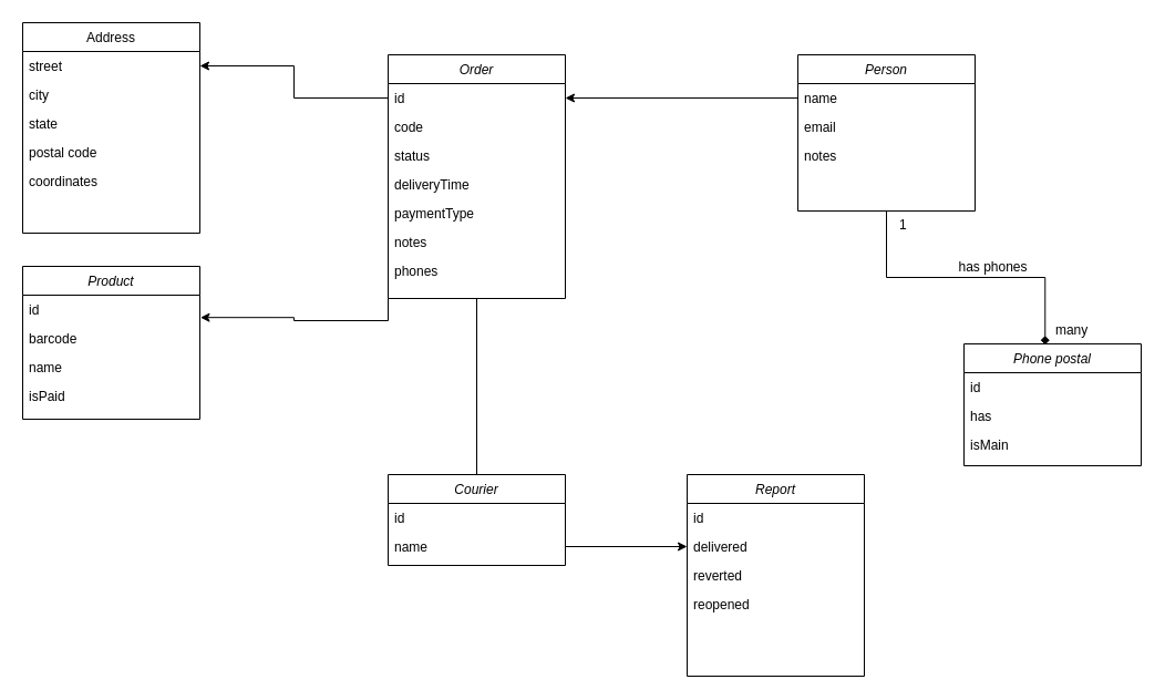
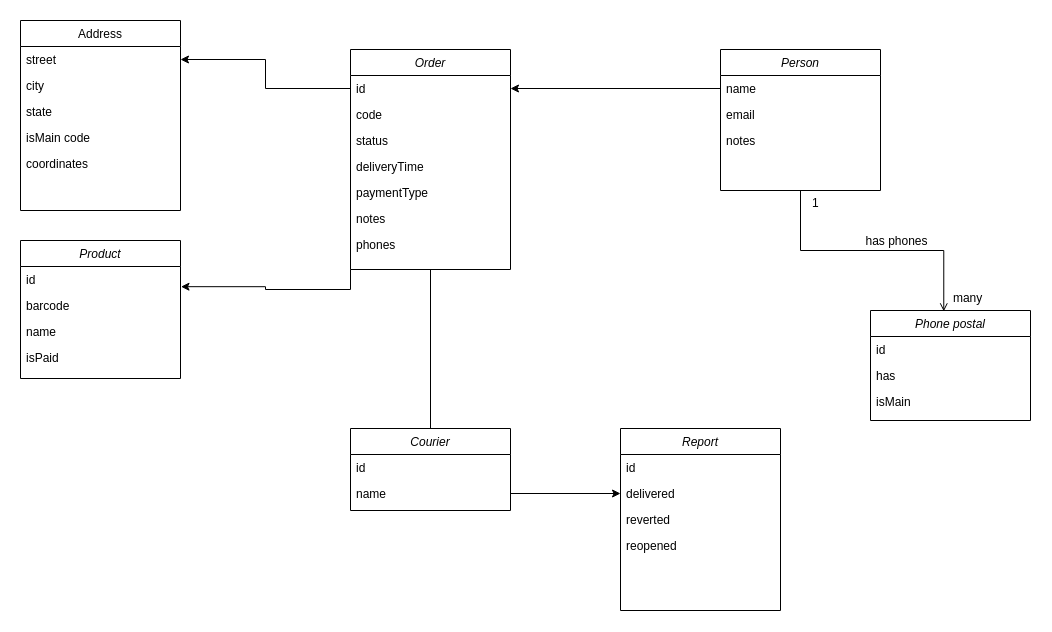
  <mxCell id="0" />
  <mxCell id="1" parent="0" />
  <mxCell id="2" value="Person" style="swimlane;fontStyle=2;align=center;verticalAlign=top;childLayout=stackLayout;horizontal=1;startSize=26;horizontalStack=0;resizeParent=1;resizeLast=0;collapsible=1;marginBottom=0;rounded=0;shadow=0;strokeWidth=1;" parent="1" vertex="1"><mxGeometry x="720" y="49" width="160" height="141" as="geometry"><mxRectangle x="230" y="140" width="160" height="26" as="alternateBounds" /></mxGeometry></mxCell>
  <mxCell id="3" value="name" style="text;align=left;verticalAlign=top;spacingLeft=4;spacingRight=4;overflow=hidden;rotatable=0;points=[[0,0.5],[1,0.5]];portConstraint=eastwest;" parent="2" vertex="1"><mxGeometry y="26" width="160" height="26" as="geometry" /></mxCell>
  <mxCell id="4" value="email" style="text;align=left;verticalAlign=top;spacingLeft=4;spacingRight=4;overflow=hidden;rotatable=0;points=[[0,0.5],[1,0.5]];portConstraint=eastwest;rounded=0;shadow=0;html=0;" parent="2" vertex="1"><mxGeometry y="52" width="160" height="26" as="geometry" /></mxCell>
  <mxCell id="5" value="notes" style="text;align=left;verticalAlign=top;spacingLeft=4;spacingRight=4;overflow=hidden;rotatable=0;points=[[0,0.5],[1,0.5]];portConstraint=eastwest;rounded=0;shadow=0;html=0;" vertex="1" parent="2"><mxGeometry y="78" width="160" height="26" as="geometry" /></mxCell>
  <mxCell id="6" value="Address" style="swimlane;fontStyle=0;align=center;verticalAlign=top;childLayout=stackLayout;horizontal=1;startSize=26;horizontalStack=0;resizeParent=1;resizeLast=0;collapsible=1;marginBottom=0;rounded=0;shadow=0;strokeWidth=1;" parent="1" vertex="1"><mxGeometry x="20" y="20" width="160" height="190" as="geometry"><mxRectangle x="550" y="140" width="160" height="26" as="alternateBounds" /></mxGeometry></mxCell>
  <mxCell id="7" value="street" style="text;align=left;verticalAlign=top;spacingLeft=4;spacingRight=4;overflow=hidden;rotatable=0;points=[[0,0.5],[1,0.5]];portConstraint=eastwest;" parent="6" vertex="1"><mxGeometry y="26" width="160" height="26" as="geometry" /></mxCell>
  <mxCell id="8" value="city" style="text;align=left;verticalAlign=top;spacingLeft=4;spacingRight=4;overflow=hidden;rotatable=0;points=[[0,0.5],[1,0.5]];portConstraint=eastwest;rounded=0;shadow=0;html=0;" parent="6" vertex="1"><mxGeometry y="52" width="160" height="26" as="geometry" /></mxCell>
  <mxCell id="9" value="state" style="text;align=left;verticalAlign=top;spacingLeft=4;spacingRight=4;overflow=hidden;rotatable=0;points=[[0,0.5],[1,0.5]];portConstraint=eastwest;rounded=0;shadow=0;html=0;" parent="6" vertex="1"><mxGeometry y="78" width="160" height="26" as="geometry" /></mxCell>
- <mxCell id="10" value="postal code" style="text;align=left;verticalAlign=top;spacingLeft=4;spacingRight=4;overflow=hidden;rotatable=0;points=[[0,0.5],[1,0.5]];portConstraint=eastwest;rounded=0;shadow=0;html=0;" parent="6" vertex="1"><mxGeometry y="104" width="160" height="26" as="geometry" /></mxCell>
+ <mxCell id="10" value="isMain code" style="text;align=left;verticalAlign=top;spacingLeft=4;spacingRight=4;overflow=hidden;rotatable=0;points=[[0,0.5],[1,0.5]];portConstraint=eastwest;rounded=0;shadow=0;html=0;" parent="6" vertex="1"><mxGeometry y="104" width="160" height="26" as="geometry" /></mxCell>
  <mxCell id="11" value="coordinates" style="text;align=left;verticalAlign=top;spacingLeft=4;spacingRight=4;overflow=hidden;rotatable=0;points=[[0,0.5],[1,0.5]];portConstraint=eastwest;rounded=0;shadow=0;html=0;" vertex="1" parent="6"><mxGeometry y="130" width="160" height="26" as="geometry" /></mxCell>
  <mxCell id="12" style="edgeStyle=orthogonalEdgeStyle;rounded=0;orthogonalLoop=1;jettySize=auto;html=1;exitX=0;exitY=1;exitDx=0;exitDy=0;entryX=1.003;entryY=0.776;entryDx=0;entryDy=0;entryPerimeter=0;" edge="1" parent="1" source="13" target="41"><mxGeometry relative="1" as="geometry" /></mxCell>
  <mxCell id="13" value="Order" style="swimlane;fontStyle=2;align=center;verticalAlign=top;childLayout=stackLayout;horizontal=1;startSize=26;horizontalStack=0;resizeParent=1;resizeLast=0;collapsible=1;marginBottom=0;rounded=0;shadow=0;strokeWidth=1;" vertex="1" parent="1"><mxGeometry y="49" width="160" height="220" as="geometry" x="350"><mxRectangle x="230" y="140" width="160" height="26" as="alternateBounds" /></mxGeometry></mxCell>
  <mxCell id="14" value="id" style="text;align=left;verticalAlign=top;spacingLeft=4;spacingRight=4;overflow=hidden;rotatable=0;points=[[0,0.5],[1,0.5]];portConstraint=eastwest;" vertex="1" parent="13"><mxGeometry y="26" width="160" height="26" as="geometry" /></mxCell>
  <mxCell id="15" value="code" style="text;align=left;verticalAlign=top;spacingLeft=4;spacingRight=4;overflow=hidden;rotatable=0;points=[[0,0.5],[1,0.5]];portConstraint=eastwest;rounded=0;shadow=0;html=0;" vertex="1" parent="13"><mxGeometry y="52" width="160" height="26" as="geometry" /></mxCell>
  <mxCell id="16" value="status" style="text;align=left;verticalAlign=top;spacingLeft=4;spacingRight=4;overflow=hidden;rotatable=0;points=[[0,0.5],[1,0.5]];portConstraint=eastwest;rounded=0;shadow=0;html=0;" vertex="1" parent="13"><mxGeometry y="78" width="160" height="26" as="geometry" /></mxCell>
  <mxCell id="17" value="deliveryTime" style="text;align=left;verticalAlign=top;spacingLeft=4;spacingRight=4;overflow=hidden;rotatable=0;points=[[0,0.5],[1,0.5]];portConstraint=eastwest;rounded=0;shadow=0;html=0;" vertex="1" parent="13"><mxGeometry y="104" width="160" height="26" as="geometry" /></mxCell>
  <mxCell id="18" value="paymentType" style="text;align=left;verticalAlign=top;spacingLeft=4;spacingRight=4;overflow=hidden;rotatable=0;points=[[0,0.5],[1,0.5]];portConstraint=eastwest;rounded=0;shadow=0;html=0;" vertex="1" parent="13"><mxGeometry y="130" width="160" height="26" as="geometry" /></mxCell>
  <mxCell id="19" value="notes" style="text;align=left;verticalAlign=top;spacingLeft=4;spacingRight=4;overflow=hidden;rotatable=0;points=[[0,0.5],[1,0.5]];portConstraint=eastwest;rounded=0;shadow=0;html=0;" vertex="1" parent="13"><mxGeometry y="156" width="160" height="26" as="geometry" /></mxCell>
  <mxCell id="20" value="phones" style="text;align=left;verticalAlign=top;spacingLeft=4;spacingRight=4;overflow=hidden;rotatable=0;points=[[0,0.5],[1,0.5]];portConstraint=eastwest;rounded=0;shadow=0;html=0;" vertex="1" parent="13"><mxGeometry y="182" width="160" height="26" as="geometry" /></mxCell>
  <mxCell id="21" value="Phone postal" style="swimlane;fontStyle=2;align=center;verticalAlign=top;childLayout=stackLayout;horizontal=1;startSize=26;horizontalStack=0;resizeParent=1;resizeLast=0;collapsible=1;marginBottom=0;rounded=0;shadow=0;strokeWidth=1;" vertex="1" parent="1"><mxGeometry x="870" y="310" width="160" height="110" as="geometry"><mxRectangle x="230" y="140" width="160" height="26" as="alternateBounds" /></mxGeometry></mxCell>
  <mxCell id="22" value="id" style="text;align=left;verticalAlign=top;spacingLeft=4;spacingRight=4;overflow=hidden;rotatable=0;points=[[0,0.5],[1,0.5]];portConstraint=eastwest;" vertex="1" parent="21"><mxGeometry y="26" width="160" height="26" as="geometry" /></mxCell>
  <mxCell id="23" value="has" style="text;align=left;verticalAlign=top;spacingLeft=4;spacingRight=4;overflow=hidden;rotatable=0;points=[[0,0.5],[1,0.5]];portConstraint=eastwest;rounded=0;shadow=0;html=0;" vertex="1" parent="21"><mxGeometry y="52" width="160" height="26" as="geometry" /></mxCell>
  <mxCell id="24" value="isMain" style="text;align=left;verticalAlign=top;spacingLeft=4;spacingRight=4;overflow=hidden;rotatable=0;points=[[0,0.5],[1,0.5]];portConstraint=eastwest;rounded=0;shadow=0;html=0;" vertex="1" parent="21"><mxGeometry y="78" width="160" height="26" as="geometry" /></mxCell>
- <mxCell id="25" value="" style="endArrow=diamond;shadow=0;strokeWidth=1;rounded=0;endFill=1;edgeStyle=elbowEdgeStyle;elbow=vertical;entryX=0.458;entryY=0.008;entryDx=0;entryDy=0;entryPerimeter=0;exitX=0.5;exitY=1;exitDx=0;exitDy=0;" edge="1" parent="1" source="2" target="21"><mxGeometry x="0.5" y="41" relative="1" as="geometry"><mxPoint x="796" y="150" as="sourcePoint" /><mxPoint x="680" y="190" as="targetPoint" /><mxPoint x="-40" y="32" as="offset" /><Array as="points" /></mxGeometry></mxCell>
+ <mxCell id="25" value="" style="endArrow=open;shadow=0;strokeWidth=1;rounded=0;endFill=1;edgeStyle=elbowEdgeStyle;elbow=vertical;entryX=0.458;entryY=0.008;entryDx=0;entryDy=0;entryPerimeter=0;exitX=0.5;exitY=1;exitDx=0;exitDy=0;" edge="1" parent="1" source="2" target="21"><mxGeometry x="0.5" y="41" relative="1" as="geometry"><mxPoint x="796" y="150" as="sourcePoint" /><mxPoint x="680" y="190" as="targetPoint" /><mxPoint x="-40" y="32" as="offset" /><Array as="points" /></mxGeometry></mxCell>
  <mxCell id="26" value="1" style="resizable=0;align=left;verticalAlign=bottom;labelBackgroundColor=none;fontSize=12;" connectable="0" vertex="1" parent="25"><mxGeometry x="-1" relative="1" as="geometry"><mxPoint x="10" y="21" as="offset" /></mxGeometry></mxCell>
  <mxCell id="27" value="many" style="resizable=0;align=right;verticalAlign=bottom;labelBackgroundColor=none;fontSize=12;" connectable="0" vertex="1" parent="25"><mxGeometry x="1" relative="1" as="geometry"><mxPoint x="40" y="-5" as="offset" /></mxGeometry></mxCell>
  <mxCell id="28" value="has phones" style="text;html=1;resizable=0;points=[];;align=center;verticalAlign=middle;labelBackgroundColor=none;rounded=0;shadow=0;strokeWidth=1;fontSize=12;" vertex="1" connectable="0" parent="25"><mxGeometry x="0.5" y="49" relative="1" as="geometry"><mxPoint x="-43" y="39" as="offset" /></mxGeometry></mxCell>
  <mxCell id="29" style="edgeStyle=orthogonalEdgeStyle;rounded=0;orthogonalLoop=1;jettySize=auto;html=1;exitX=0.5;exitY=0;exitDx=0;exitDy=0;entryX=0.5;entryY=1;entryDx=0;entryDy=0;endArrow=none;" edge="1" parent="1" source="30" target="13"><mxGeometry relative="1" as="geometry"><mxPoint x="410" y="240" as="targetPoint" /></mxGeometry></mxCell>
  <mxCell id="30" value="Courier" style="swimlane;fontStyle=2;align=center;verticalAlign=top;childLayout=stackLayout;horizontal=1;startSize=26;horizontalStack=0;resizeParent=1;resizeLast=0;collapsible=1;marginBottom=0;rounded=0;shadow=0;strokeWidth=1;" vertex="1" parent="1"><mxGeometry y="428" width="160" height="82" as="geometry" x="350"><mxRectangle x="230" y="140" width="160" height="26" as="alternateBounds" /></mxGeometry></mxCell>
  <mxCell id="31" value="id" style="text;align=left;verticalAlign=top;spacingLeft=4;spacingRight=4;overflow=hidden;rotatable=0;points=[[0,0.5],[1,0.5]];portConstraint=eastwest;" vertex="1" parent="30"><mxGeometry y="26" width="160" height="26" as="geometry" /></mxCell>
  <mxCell id="32" value="name" style="text;align=left;verticalAlign=top;spacingLeft=4;spacingRight=4;overflow=hidden;rotatable=0;points=[[0,0.5],[1,0.5]];portConstraint=eastwest;rounded=0;shadow=0;html=0;" vertex="1" parent="30"><mxGeometry y="52" width="160" height="26" as="geometry" /></mxCell>
  <mxCell id="33" value="Report" style="swimlane;fontStyle=2;align=center;verticalAlign=top;childLayout=stackLayout;horizontal=1;startSize=26;horizontalStack=0;resizeParent=1;resizeLast=0;collapsible=1;marginBottom=0;rounded=0;shadow=0;strokeWidth=1;" vertex="1" parent="1"><mxGeometry x="620" y="428" width="160" height="182" as="geometry"><mxRectangle x="230" y="140" width="160" height="26" as="alternateBounds" /></mxGeometry></mxCell>
  <mxCell id="34" value="id" style="text;align=left;verticalAlign=top;spacingLeft=4;spacingRight=4;overflow=hidden;rotatable=0;points=[[0,0.5],[1,0.5]];portConstraint=eastwest;" vertex="1" parent="33"><mxGeometry y="26" width="160" height="26" as="geometry" /></mxCell>
  <mxCell id="35" value="delivered" style="text;align=left;verticalAlign=top;spacingLeft=4;spacingRight=4;overflow=hidden;rotatable=0;points=[[0,0.5],[1,0.5]];portConstraint=eastwest;rounded=0;shadow=0;html=0;" vertex="1" parent="33"><mxGeometry y="52" width="160" height="26" as="geometry" /></mxCell>
  <mxCell id="36" value="reverted" style="text;align=left;verticalAlign=top;spacingLeft=4;spacingRight=4;overflow=hidden;rotatable=0;points=[[0,0.5],[1,0.5]];portConstraint=eastwest;rounded=0;shadow=0;html=0;" vertex="1" parent="33"><mxGeometry y="78" width="160" height="26" as="geometry" /></mxCell>
  <mxCell id="37" value="reopened" style="text;align=left;verticalAlign=top;spacingLeft=4;spacingRight=4;overflow=hidden;rotatable=0;points=[[0,0.5],[1,0.5]];portConstraint=eastwest;rounded=0;shadow=0;html=0;" vertex="1" parent="33"><mxGeometry y="104" width="160" height="26" as="geometry" /></mxCell>
  <mxCell id="38" style="edgeStyle=orthogonalEdgeStyle;rounded=0;orthogonalLoop=1;jettySize=auto;html=1;exitX=0;exitY=0.5;exitDx=0;exitDy=0;" edge="1" parent="1" source="14" target="7"><mxGeometry relative="1" as="geometry" /></mxCell>
  <mxCell id="39" style="edgeStyle=orthogonalEdgeStyle;rounded=0;orthogonalLoop=1;jettySize=auto;html=1;exitX=0;exitY=0.5;exitDx=0;exitDy=0;entryX=1;entryY=0.5;entryDx=0;entryDy=0;" edge="1" parent="1" source="3" target="14"><mxGeometry relative="1" as="geometry" /></mxCell>
  <mxCell id="40" value="Product" style="swimlane;fontStyle=2;align=center;verticalAlign=top;childLayout=stackLayout;horizontal=1;startSize=26;horizontalStack=0;resizeParent=1;resizeLast=0;collapsible=1;marginBottom=0;rounded=0;shadow=0;strokeWidth=1;" vertex="1" parent="1"><mxGeometry x="20" y="240" width="160" height="138" as="geometry"><mxRectangle x="230" y="140" width="160" height="26" as="alternateBounds" /></mxGeometry></mxCell>
  <mxCell id="41" value="id" style="text;align=left;verticalAlign=top;spacingLeft=4;spacingRight=4;overflow=hidden;rotatable=0;points=[[0,0.5],[1,0.5]];portConstraint=eastwest;" vertex="1" parent="40"><mxGeometry y="26" width="160" height="26" as="geometry" /></mxCell>
  <mxCell id="42" value="barcode" style="text;align=left;verticalAlign=top;spacingLeft=4;spacingRight=4;overflow=hidden;rotatable=0;points=[[0,0.5],[1,0.5]];portConstraint=eastwest;rounded=0;shadow=0;html=0;" vertex="1" parent="40"><mxGeometry y="52" width="160" height="26" as="geometry" /></mxCell>
  <mxCell id="43" value="name" style="text;align=left;verticalAlign=top;spacingLeft=4;spacingRight=4;overflow=hidden;rotatable=0;points=[[0,0.5],[1,0.5]];portConstraint=eastwest;rounded=0;shadow=0;html=0;" vertex="1" parent="40"><mxGeometry y="78" width="160" height="26" as="geometry" /></mxCell>
  <mxCell id="44" value="isPaid" style="text;align=left;verticalAlign=top;spacingLeft=4;spacingRight=4;overflow=hidden;rotatable=0;points=[[0,0.5],[1,0.5]];portConstraint=eastwest;rounded=0;shadow=0;html=0;" vertex="1" parent="40"><mxGeometry y="104" width="160" height="26" as="geometry" /></mxCell>
  <mxCell id="45" style="edgeStyle=orthogonalEdgeStyle;rounded=0;orthogonalLoop=1;jettySize=auto;html=1;exitX=1;exitY=0.5;exitDx=0;exitDy=0;entryX=0;entryY=0.5;entryDx=0;entryDy=0;" edge="1" parent="1" source="32" target="35"><mxGeometry relative="1" as="geometry" /></mxCell>
